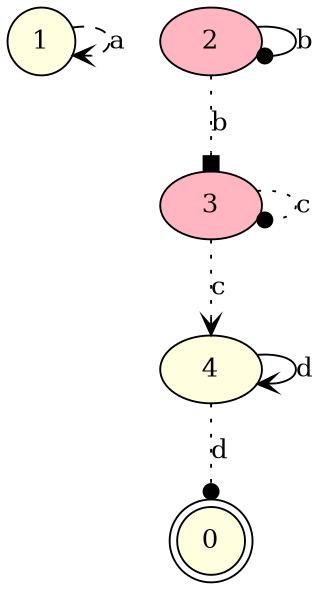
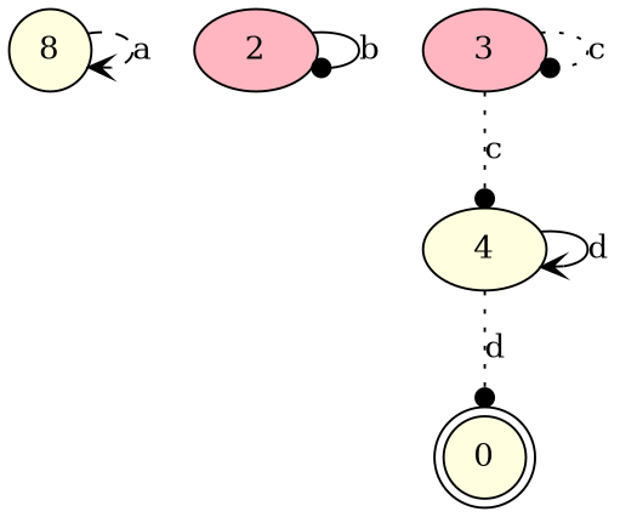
  digraph {
    bgcolor=white
    node [fillcolor=lightyellow style=filled]
    edge [arrowhead=vee style=dotted]
-   1 [color=black shape=circle]
+   1 [color=black shape=circle label=8]
    2 [fillcolor=lightpink]
    3 [fillcolor=lightpink]
    0 [color=black shape=doublecircle]
    4
    1 -> 1 [label=a style=dashed]
    2 -> 2 [arrowhead=dot label=b style=solid]
-   2 -> 3 [arrowhead=box label=b]
    3 -> 3 [arrowhead=dot label=c]
-   3 -> 4 [label=c]
+   3 -> 4 [arrowhead=dot label=c]
    4 -> 0 [arrowhead=dot label=d]
    4 -> 4 [label=d style=solid]
  }
